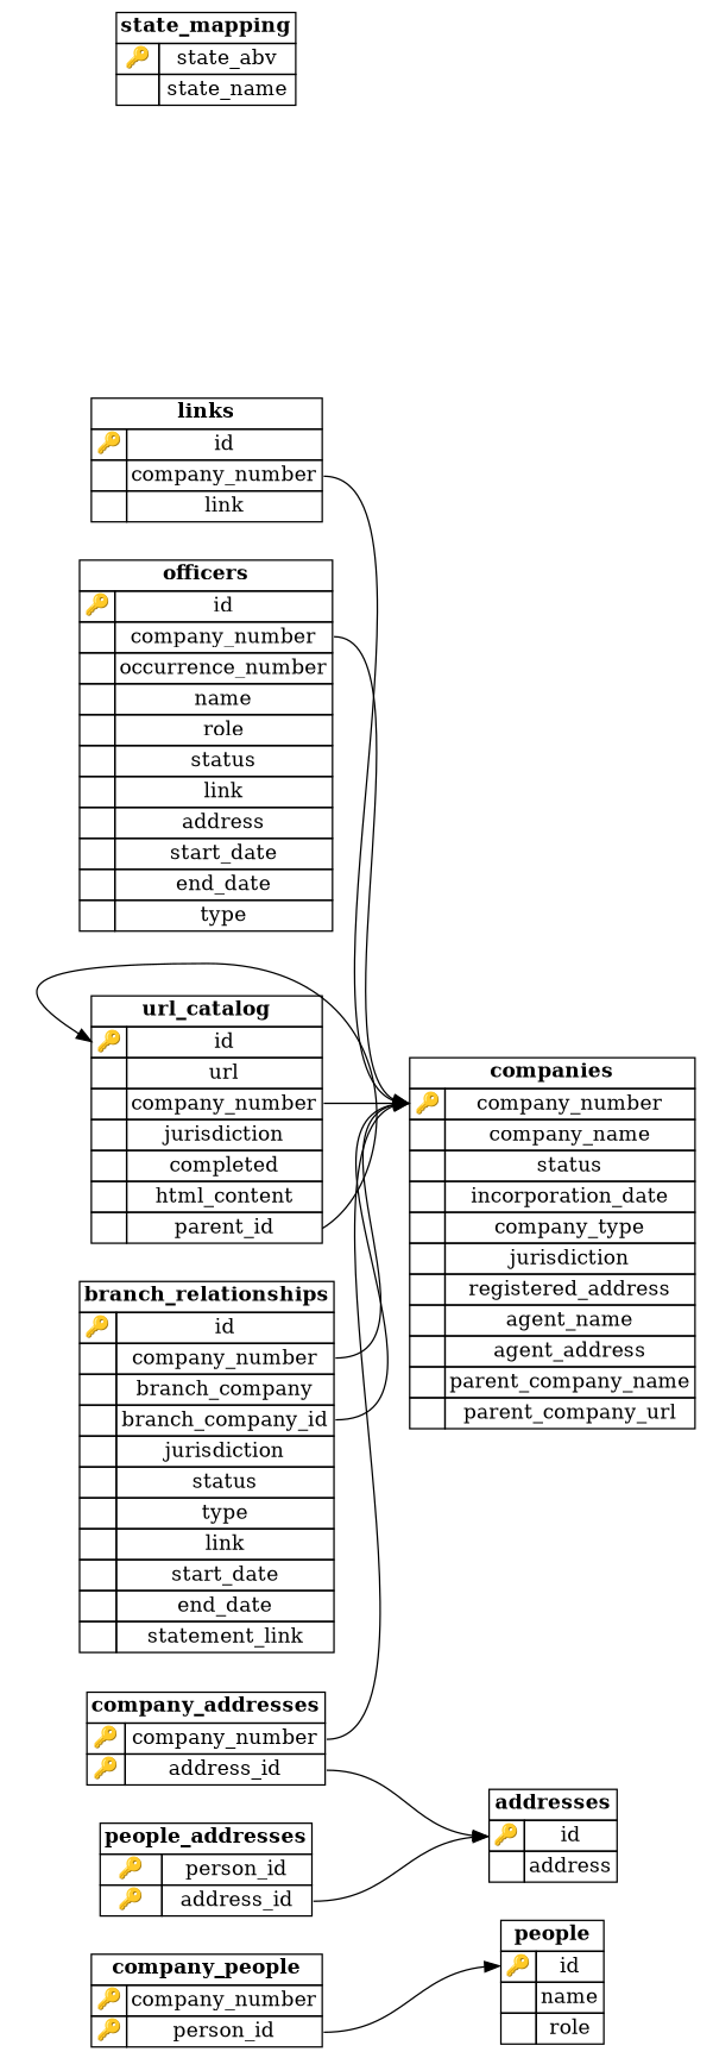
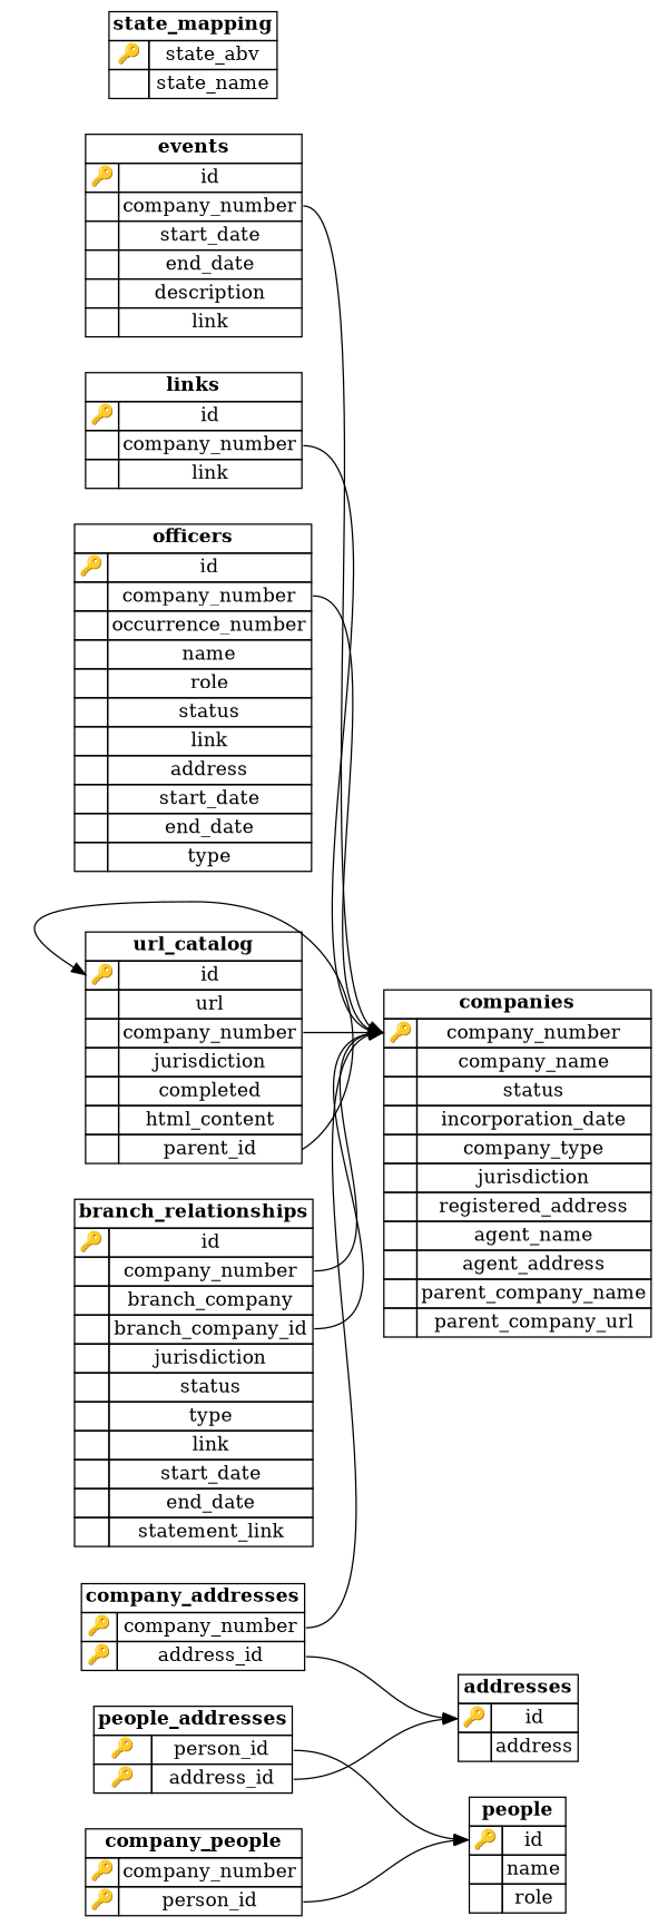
  digraph {
    rankdir=LR
    node [shape=none]
    edge [headport="company_number_to:w" tailport="company_number_from:e"]
    n1 [label=<             <TABLE BORDER="0" CELLSPACING="0" CELLBORDER="1">                 <TR>                     <TD COLSPAN="2"><B>addresses</B></TD>                 </TR>                              <TR>                     <TD PORT="id_to">🔑</TD>                     <TD PORT="id_from">id</TD>                 </TR>                               <TR>                     <TD PORT="address_to">&nbsp;</TD>                     <TD PORT="address_from">address</TD>                 </TR>                          </TABLE>         >]
    n2 [label=<             <TABLE BORDER="0" CELLSPACING="0" CELLBORDER="1">                 <TR>                     <TD COLSPAN="2"><B>companies</B></TD>                 </TR>                              <TR>                     <TD PORT="company_number_to">🔑</TD>                     <TD PORT="company_number_from">company_number</TD>                 </TR>                               <TR>                     <TD PORT="company_name_to">&nbsp;</TD>                     <TD PORT="company_name_from">company_name</TD>                 </TR>                               <TR>                     <TD PORT="status_to">&nbsp;</TD>                     <TD PORT="status_from">status</TD>                 </TR>                               <TR>                     <TD PORT="incorporation_date_to">&nbsp;</TD>                     <TD PORT="incorporation_date_from">incorporation_date</TD>                 </TR>                               <TR>                     <TD PORT="company_type_to">&nbsp;</TD>                     <TD PORT="company_type_from">company_type</TD>                 </TR>                               <TR>                     <TD PORT="jurisdiction_to">&nbsp;</TD>                     <TD PORT="jurisdiction_from">jurisdiction</TD>                 </TR>                               <TR>                     <TD PORT="registered_address_to">&nbsp;</TD>                     <TD PORT="registered_address_from">registered_address</TD>                 </TR>                               <TR>                     <TD PORT="agent_name_to">&nbsp;</TD>                     <TD PORT="agent_name_from">agent_name</TD>                 </TR>                               <TR>                     <TD PORT="agent_address_to">&nbsp;</TD>                     <TD PORT="agent_address_from">agent_address</TD>                 </TR>                               <TR>                     <TD PORT="parent_company_name_to">&nbsp;</TD>                     <TD PORT="parent_company_name_from">parent_company_name</TD>                 </TR>                               <TR>                     <TD PORT="parent_company_url_to">&nbsp;</TD>                     <TD PORT="parent_company_url_from">parent_company_url</TD>                 </TR>                          </TABLE>         >]
    n3 [label=<             <TABLE BORDER="0" CELLSPACING="0" CELLBORDER="1">                 <TR>                     <TD COLSPAN="2"><B>branch_relationships</B></TD>                 </TR>                              <TR>                     <TD PORT="id_to">🔑</TD>                     <TD PORT="id_from">id</TD>                 </TR>                               <TR>                     <TD PORT="company_number_to">&nbsp;</TD>                     <TD PORT="company_number_from">company_number</TD>                 </TR>                               <TR>                     <TD PORT="branch_company_to">&nbsp;</TD>                     <TD PORT="branch_company_from">branch_company</TD>                 </TR>                               <TR>                     <TD PORT="branch_company_id_to">&nbsp;</TD>                     <TD PORT="branch_company_id_from">branch_company_id</TD>                 </TR>                               <TR>                     <TD PORT="jurisdiction_to">&nbsp;</TD>                     <TD PORT="jurisdiction_from">jurisdiction</TD>                 </TR>                               <TR>                     <TD PORT="status_to">&nbsp;</TD>                     <TD PORT="status_from">status</TD>                 </TR>                               <TR>                     <TD PORT="type_to">&nbsp;</TD>                     <TD PORT="type_from">type</TD>                 </TR>                               <TR>                     <TD PORT="link_to">&nbsp;</TD>                     <TD PORT="link_from">link</TD>                 </TR>                               <TR>                     <TD PORT="start_date_to">&nbsp;</TD>                     <TD PORT="start_date_from">start_date</TD>                 </TR>                               <TR>                     <TD PORT="end_date_to">&nbsp;</TD>                     <TD PORT="end_date_from">end_date</TD>                 </TR>                               <TR>                     <TD PORT="statement_link_to">&nbsp;</TD>                     <TD PORT="statement_link_from">statement_link</TD>                 </TR>                          </TABLE>         >]
    n4 [label=<             <TABLE BORDER="0" CELLSPACING="0" CELLBORDER="1">                 <TR>                     <TD COLSPAN="2"><B>company_addresses</B></TD>                 </TR>                              <TR>                     <TD PORT="company_number_to">🔑</TD>                     <TD PORT="company_number_from">company_number</TD>                 </TR>                               <TR>                     <TD PORT="address_id_to">🔑</TD>                     <TD PORT="address_id_from">address_id</TD>                 </TR>                          </TABLE>         >]
    n5 [label=<             <TABLE BORDER="0" CELLSPACING="0" CELLBORDER="1">                 <TR>                     <TD COLSPAN="2"><B>company_people</B></TD>                 </TR>                              <TR>                     <TD PORT="company_number_to">🔑</TD>                     <TD PORT="company_number_from">company_number</TD>                 </TR>                               <TR>                     <TD PORT="person_id_to">🔑</TD>                     <TD PORT="person_id_from">person_id</TD>                 </TR>                          </TABLE>         >]
    n6 [label=<             <TABLE BORDER="0" CELLSPACING="0" CELLBORDER="1">                 <TR>                     <TD COLSPAN="2"><B>people</B></TD>                 </TR>                              <TR>                     <TD PORT="id_to">🔑</TD>                     <TD PORT="id_from">id</TD>                 </TR>                               <TR>                     <TD PORT="name_to">&nbsp;</TD>                     <TD PORT="name_from">name</TD>                 </TR>                               <TR>                     <TD PORT="role_to">&nbsp;</TD>                     <TD PORT="role_from">role</TD>                 </TR>                          </TABLE>         >]
+   n7 [label=<             <TABLE BORDER="0" CELLSPACING="0" CELLBORDER="1">                 <TR>                     <TD COLSPAN="2"><B>events</B></TD>                 </TR>                              <TR>                     <TD PORT="id_to">🔑</TD>                     <TD PORT="id_from">id</TD>                 </TR>                               <TR>                     <TD PORT="company_number_to">&nbsp;</TD>                     <TD PORT="company_number_from">company_number</TD>                 </TR>                               <TR>                     <TD PORT="start_date_to">&nbsp;</TD>                     <TD PORT="start_date_from">start_date</TD>                 </TR>                               <TR>                     <TD PORT="end_date_to">&nbsp;</TD>                     <TD PORT="end_date_from">end_date</TD>                 </TR>                               <TR>                     <TD PORT="description_to">&nbsp;</TD>                     <TD PORT="description_from">description</TD>                 </TR>                               <TR>                     <TD PORT="link_to">&nbsp;</TD>                     <TD PORT="link_from">link</TD>                 </TR>                          </TABLE>         >]
    n8 [label=<             <TABLE BORDER="0" CELLSPACING="0" CELLBORDER="1">                 <TR>                     <TD COLSPAN="2"><B>links</B></TD>                 </TR>                              <TR>                     <TD PORT="id_to">🔑</TD>                     <TD PORT="id_from">id</TD>                 </TR>                               <TR>                     <TD PORT="company_number_to">&nbsp;</TD>                     <TD PORT="company_number_from">company_number</TD>                 </TR>                               <TR>                     <TD PORT="link_to">&nbsp;</TD>                     <TD PORT="link_from">link</TD>                 </TR>                          </TABLE>         >]
    n9 [label=<             <TABLE BORDER="0" CELLSPACING="0" CELLBORDER="1">                 <TR>                     <TD COLSPAN="2"><B>officers</B></TD>                 </TR>                              <TR>                     <TD PORT="id_to">🔑</TD>                     <TD PORT="id_from">id</TD>                 </TR>                               <TR>                     <TD PORT="company_number_to">&nbsp;</TD>                     <TD PORT="company_number_from">company_number</TD>                 </TR>                               <TR>                     <TD PORT="occurrence_number_to">&nbsp;</TD>                     <TD PORT="occurrence_number_from">occurrence_number</TD>                 </TR>                               <TR>                     <TD PORT="name_to">&nbsp;</TD>                     <TD PORT="name_from">name</TD>                 </TR>                               <TR>                     <TD PORT="role_to">&nbsp;</TD>                     <TD PORT="role_from">role</TD>                 </TR>                               <TR>                     <TD PORT="status_to">&nbsp;</TD>                     <TD PORT="status_from">status</TD>                 </TR>                               <TR>                     <TD PORT="link_to">&nbsp;</TD>                     <TD PORT="link_from">link</TD>                 </TR>                               <TR>                     <TD PORT="address_to">&nbsp;</TD>                     <TD PORT="address_from">address</TD>                 </TR>                               <TR>                     <TD PORT="start_date_to">&nbsp;</TD>                     <TD PORT="start_date_from">start_date</TD>                 </TR>                               <TR>                     <TD PORT="end_date_to">&nbsp;</TD>                     <TD PORT="end_date_from">end_date</TD>                 </TR>                               <TR>                     <TD PORT="type_to">&nbsp;</TD>                     <TD PORT="type_from">type</TD>                 </TR>                          </TABLE>         >]
    n10 [label=<             <TABLE BORDER="0" CELLSPACING="0" CELLBORDER="1">                 <TR>                     <TD COLSPAN="2"><B>people_addresses</B></TD>                 </TR>                              <TR>                     <TD PORT="person_id_to">🔑</TD>                     <TD PORT="person_id_from">person_id</TD>                 </TR>                               <TR>                     <TD PORT="address_id_to">🔑</TD>                     <TD PORT="address_id_from">address_id</TD>                 </TR>                          </TABLE>         >]
    n11 [label=<             <TABLE BORDER="0" CELLSPACING="0" CELLBORDER="1">                 <TR>                     <TD COLSPAN="2"><B>state_mapping</B></TD>                 </TR>                              <TR>                     <TD PORT="state_abv_to">🔑</TD>                     <TD PORT="state_abv_from">state_abv</TD>                 </TR>                               <TR>                     <TD PORT="state_name_to">&nbsp;</TD>                     <TD PORT="state_name_from">state_name</TD>                 </TR>                          </TABLE>         >]
    n12 [label=<             <TABLE BORDER="0" CELLSPACING="0" CELLBORDER="1">                 <TR>                     <TD COLSPAN="2"><B>url_catalog</B></TD>                 </TR>                              <TR>                     <TD PORT="id_to">🔑</TD>                     <TD PORT="id_from">id</TD>                 </TR>                               <TR>                     <TD PORT="url_to">&nbsp;</TD>                     <TD PORT="url_from">url</TD>                 </TR>                               <TR>                     <TD PORT="company_number_to">&nbsp;</TD>                     <TD PORT="company_number_from">company_number</TD>                 </TR>                               <TR>                     <TD PORT="jurisdiction_to">&nbsp;</TD>                     <TD PORT="jurisdiction_from">jurisdiction</TD>                 </TR>                               <TR>                     <TD PORT="completed_to">&nbsp;</TD>                     <TD PORT="completed_from">completed</TD>                 </TR>                               <TR>                     <TD PORT="html_content_to">&nbsp;</TD>                     <TD PORT="html_content_from">html_content</TD>                 </TR>                               <TR>                     <TD PORT="parent_id_to">&nbsp;</TD>                     <TD PORT="parent_id_from">parent_id</TD>                 </TR>                          </TABLE>         >]
    n3 -> n2 [tailport="branch_company_id_from:e"]
    n3 -> n2
    n4 -> n1 [headport="id_to:w" tailport="address_id_from:e"]
    n4 -> n2
    n5 -> n6 [headport="id_to:w" tailport="person_id_from:e"]
+   n7 -> n2
    n8 -> n2
    n9 -> n2
    n10 -> n1 [headport="id_to:w" tailport="address_id_from:e"]
+   n10 -> n6 [headport="id_to:w" tailport="person_id_from:e"]
    n12 -> n2
    n12 -> n12 [headport="id_to:w" tailport="parent_id_from:e"]
  }
